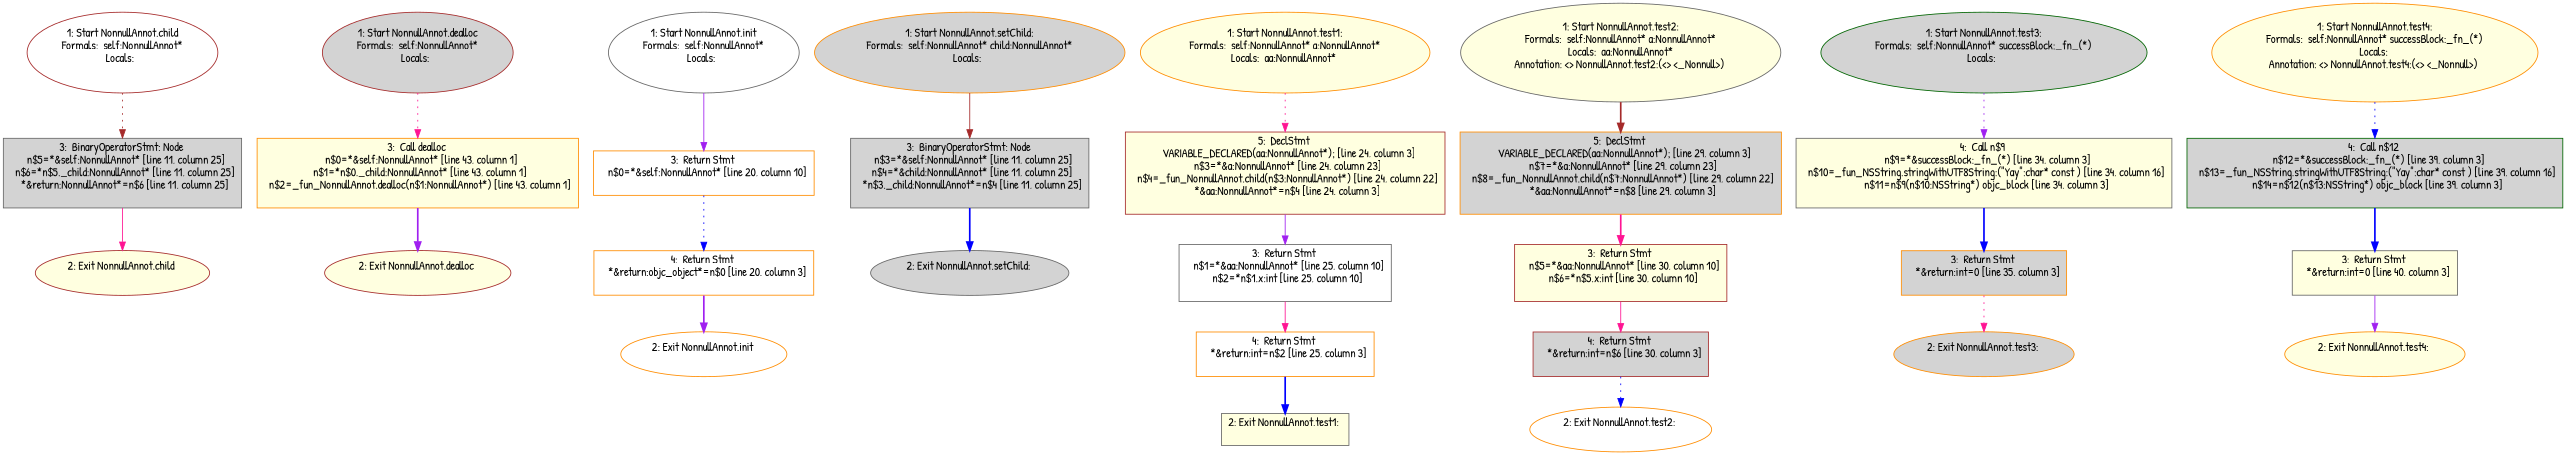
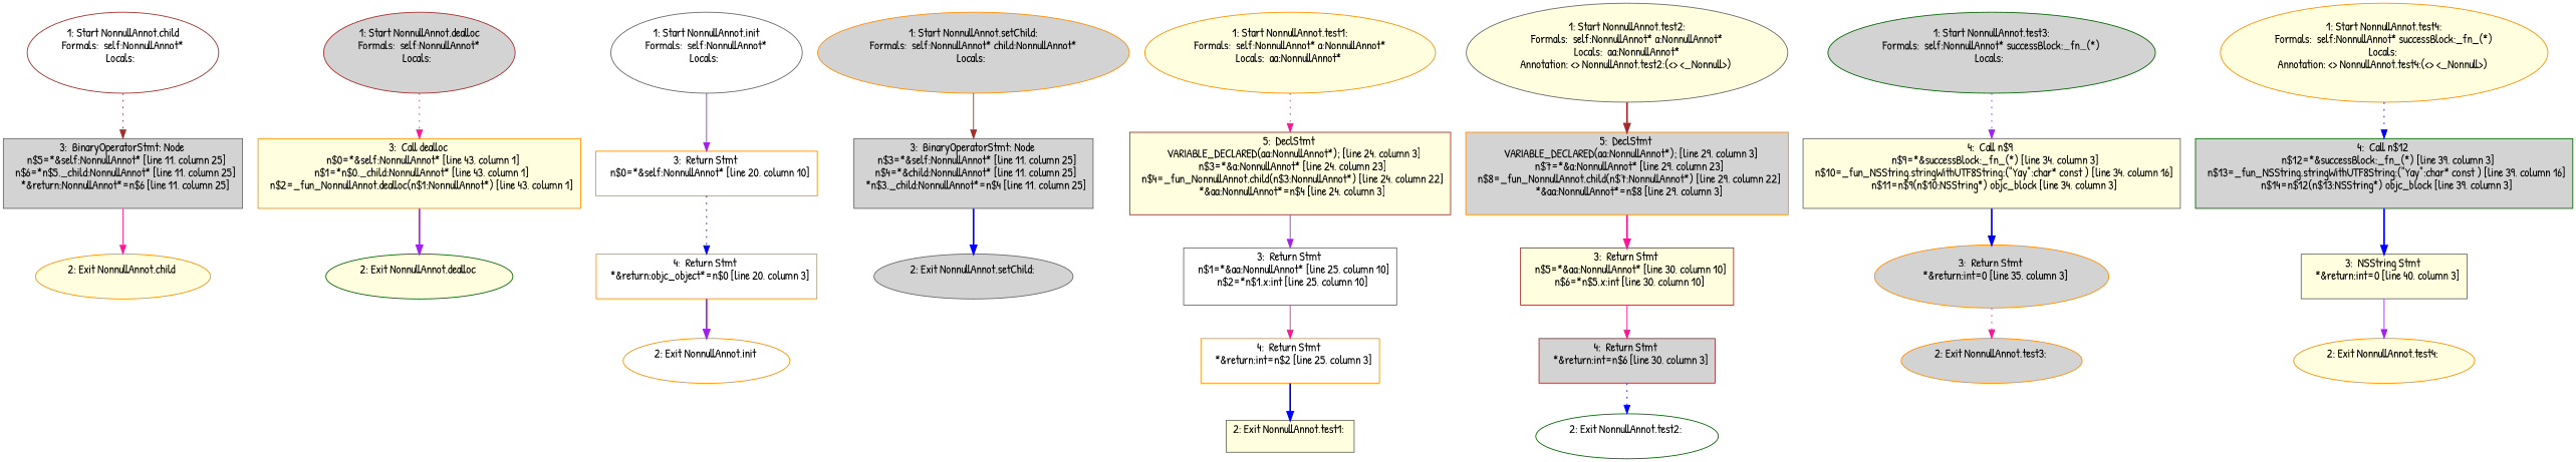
  digraph {
    fontname="Patrick Hand"
    node [color=darkorange fillcolor=lightyellow fontname="Patrick Hand" style=filled shape=box]
    edge [color=deeppink fontname="Patrick Hand" style=dotted]
    n1 [color=brown fillcolor=white label="1: Start NonnullAnnot.child\nFormals:  self:NonnullAnnot*\nLocals:  \n  " shape=""]
    n2 [color=gray40 fillcolor=lightgrey label="3:  BinaryOperatorStmt: Node \n   n$5=*&self:NonnullAnnot* [line 11, column 25]\n  n$6=*n$5._child:NonnullAnnot* [line 11, column 25]\n  *&return:NonnullAnnot*=n$6 [line 11, column 25]\n "]
-   n3 [color=brown label="2: Exit NonnullAnnot.child \n  " shape=""]
+   n3 [label="2: Exit NonnullAnnot.child \n  " shape=""]
    n4 [color=brown fillcolor=lightgrey label="1: Start NonnullAnnot.dealloc\nFormals:  self:NonnullAnnot*\nLocals:  \n  " shape=""]
    n5 [label="3:  Call dealloc \n   n$0=*&self:NonnullAnnot* [line 43, column 1]\n  n$1=*n$0._child:NonnullAnnot* [line 43, column 1]\n  n$2=_fun_NonnullAnnot.dealloc(n$1:NonnullAnnot*) [line 43, column 1]\n "]
-   n6 [color=brown label="2: Exit NonnullAnnot.dealloc \n  " shape=""]
+   n6 [color=darkgreen label="2: Exit NonnullAnnot.dealloc \n  " shape=""]
    n7 [color=gray40 fillcolor=white label="1: Start NonnullAnnot.init\nFormals:  self:NonnullAnnot*\nLocals:  \n  " shape=""]
    n8 [fillcolor=white label="3:  Return Stmt \n   n$0=*&self:NonnullAnnot* [line 20, column 10]\n "]
    n9 [fillcolor=white label="4:  Return Stmt \n   *&return:objc_object*=n$0 [line 20, column 3]\n "]
    n10 [fillcolor=white label="2: Exit NonnullAnnot.init \n  " shape=""]
    n11 [fillcolor=lightgrey label="1: Start NonnullAnnot.setChild:\nFormals:  self:NonnullAnnot* child:NonnullAnnot*\nLocals:  \n  " shape=""]
    n12 [color=gray40 fillcolor=lightgrey label="3:  BinaryOperatorStmt: Node \n   n$3=*&self:NonnullAnnot* [line 11, column 25]\n  n$4=*&child:NonnullAnnot* [line 11, column 25]\n  *n$3._child:NonnullAnnot*=n$4 [line 11, column 25]\n "]
    n13 [color=gray40 fillcolor=lightgrey label="2: Exit NonnullAnnot.setChild: \n  " shape=""]
    n14 [label="1: Start NonnullAnnot.test1:\nFormals:  self:NonnullAnnot* a:NonnullAnnot*\nLocals:  aa:NonnullAnnot* \n  " shape=""]
    n15 [color=brown label="5:  DeclStmt \n   VARIABLE_DECLARED(aa:NonnullAnnot*); [line 24, column 3]\n  n$3=*&a:NonnullAnnot* [line 24, column 23]\n  n$4=_fun_NonnullAnnot.child(n$3:NonnullAnnot*) [line 24, column 22]\n  *&aa:NonnullAnnot*=n$4 [line 24, column 3]\n "]
    n16 [color=gray40 fillcolor=white label="3:  Return Stmt \n   n$1=*&aa:NonnullAnnot* [line 25, column 10]\n  n$2=*n$1.x:int [line 25, column 10]\n "]
    n17 [fillcolor=white label="4:  Return Stmt \n   *&return:int=n$2 [line 25, column 3]\n "]
    n18 [color=gray40 label="2: Exit NonnullAnnot.test1: \n  "]
    n19 [color=gray40 label="1: Start NonnullAnnot.test2:\nFormals:  self:NonnullAnnot* a:NonnullAnnot*\nLocals:  aa:NonnullAnnot*\nAnnotation: <> NonnullAnnot.test2:(<> <_Nonnull>) \n  " shape=""]
    n20 [fillcolor=lightgrey label="5:  DeclStmt \n   VARIABLE_DECLARED(aa:NonnullAnnot*); [line 29, column 3]\n  n$7=*&a:NonnullAnnot* [line 29, column 23]\n  n$8=_fun_NonnullAnnot.child(n$7:NonnullAnnot*) [line 29, column 22]\n  *&aa:NonnullAnnot*=n$8 [line 29, column 3]\n "]
    n21 [color=brown label="3:  Return Stmt \n   n$5=*&aa:NonnullAnnot* [line 30, column 10]\n  n$6=*n$5.x:int [line 30, column 10]\n "]
    n22 [color=brown fillcolor=lightgrey label="4:  Return Stmt \n   *&return:int=n$6 [line 30, column 3]\n "]
-   n23 [fillcolor=white label="2: Exit NonnullAnnot.test2: \n  " shape=""]
+   n23 [color=darkgreen fillcolor=white label="2: Exit NonnullAnnot.test2: \n  " shape=""]
    n24 [color=darkgreen fillcolor=lightgrey label="1: Start NonnullAnnot.test3:\nFormals:  self:NonnullAnnot* successBlock:_fn_(*)\nLocals:  \n  " shape=""]
    n25 [color=gray40 label="4:  Call n$9 \n   n$9=*&successBlock:_fn_(*) [line 34, column 3]\n  n$10=_fun_NSString.stringWithUTF8String:(\"Yay\":char* const ) [line 34, column 16]\n  n$11=n$9(n$10:NSString*) objc_block [line 34, column 3]\n "]
-   n26 [fillcolor=lightgrey label="3:  Return Stmt \n   *&return:int=0 [line 35, column 3]\n "]
+   n26 [fillcolor=lightgrey label="3:  Return Stmt \n   *&return:int=0 [line 35, column 3]\n " shape=ellipse]
    n27 [fillcolor=lightgrey label="2: Exit NonnullAnnot.test3: \n  " shape=""]
    n28 [label="1: Start NonnullAnnot.test4:\nFormals:  self:NonnullAnnot* successBlock:_fn_(*)\nLocals: \nAnnotation: <> NonnullAnnot.test4:(<> <_Nonnull>) \n  " shape=""]
    n29 [color=darkgreen fillcolor=lightgrey label="4:  Call n$12 \n   n$12=*&successBlock:_fn_(*) [line 39, column 3]\n  n$13=_fun_NSString.stringWithUTF8String:(\"Yay\":char* const ) [line 39, column 16]\n  n$14=n$12(n$13:NSString*) objc_block [line 39, column 3]\n "]
-   n30 [color=gray40 label="3:  Return Stmt \n   *&return:int=0 [line 40, column 3]\n "]
+   n30 [color=gray40 label="3:  NSString Stmt \n   *&return:int=0 [line 40, column 3]\n "]
    n31 [label="2: Exit NonnullAnnot.test4: \n  " shape=""]
    n1 -> n2 [color=brown]
    n2 -> n3 [style=solid]
    n4 -> n5
    n5 -> n6 [color=purple style=bold]
    n7 -> n8 [color=purple style=solid]
    n8 -> n9 [color=blue]
    n9 -> n10 [color=purple style=bold]
    n11 -> n12 [color=brown style=solid]
    n12 -> n13 [color=blue style=bold]
    n14 -> n15
    n15 -> n16 [color=purple style=solid]
    n16 -> n17 [style=solid]
    n17 -> n18 [color=blue style=bold]
    n19 -> n20 [color=brown style=bold]
    n20 -> n21 [style=bold]
    n21 -> n22 [style=solid]
    n22 -> n23 [color=blue]
    n24 -> n25 [color=purple]
    n25 -> n26 [color=blue style=bold]
    n26 -> n27
    n28 -> n29 [color=blue]
    n29 -> n30 [color=blue style=bold]
    n30 -> n31 [color=purple style=solid]
  }
